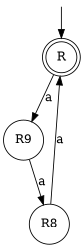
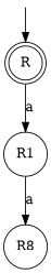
  digraph {
    rankdir=TB
    node [color=black fontcolor=black shape=circle]
    start [color=white fontcolor=white shape=point]
    R [shape=doublecircle]
-   R1 [label=R9]
+   R1
    n4 [label=R8]
    start -> R
    R -> R1 [label=a]
    R1 -> n4 [label=a]
-   n4 -> R [label=a]
  }
